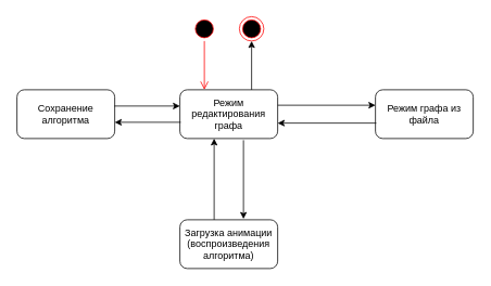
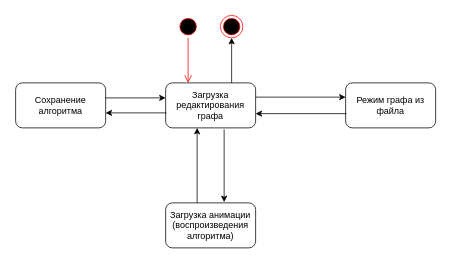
  <mxCell id="0" />
  <mxCell id="1" parent="0" />
- <mxCell id="2" value="Режим редактирования графа" style="rounded=1;whiteSpace=wrap;html=1;" vertex="1" parent="1"><mxGeometry x="220" y="110" width="120" height="60" as="geometry" /></mxCell>
+ <mxCell id="2" value="Загрузка редактирования графа" style="rounded=1;whiteSpace=wrap;html=1;" vertex="1" parent="1"><mxGeometry x="220" y="110" width="120" height="60" as="geometry" /></mxCell>
  <mxCell id="3" value="" style="ellipse;html=1;shape=startState;fillColor=#000000;strokeColor=#ff0000;" vertex="1" parent="1"><mxGeometry x="235" y="20" width="30" height="30" as="geometry" /></mxCell>
  <mxCell id="4" value="" style="edgeStyle=orthogonalEdgeStyle;html=1;verticalAlign=bottom;endArrow=open;endSize=8;strokeColor=#ff0000;entryX=0.25;entryY=0;entryDx=0;entryDy=0;" edge="1" source="3" parent="1" target="2"><mxGeometry relative="1" as="geometry"><mxPoint x="235" y="280" as="targetPoint" /></mxGeometry></mxCell>
  <mxCell id="5" value="Сохранение алгоритма" style="rounded=1;whiteSpace=wrap;html=1;" vertex="1" parent="1"><mxGeometry x="20" y="110" width="120" height="60" as="geometry" /></mxCell>
  <mxCell id="6" value="" style="endArrow=classic;html=1;exitX=0.5;exitY=1;exitDx=0;exitDy=0;" edge="1" parent="1"><mxGeometry width="50" height="50" relative="1" as="geometry"><mxPoint x="139.5" y="130" as="sourcePoint" /><mxPoint x="220" y="130" as="targetPoint" /></mxGeometry></mxCell>
  <mxCell id="7" value="" style="endArrow=classic;html=1;" edge="1" parent="1"><mxGeometry width="50" height="50" relative="1" as="geometry"><mxPoint x="221" y="150" as="sourcePoint" /><mxPoint x="140" y="150" as="targetPoint" /></mxGeometry></mxCell>
  <mxCell id="8" value="Режим графа из файла" style="rounded=1;whiteSpace=wrap;html=1;" vertex="1" parent="1"><mxGeometry x="460" y="110" width="120" height="60" as="geometry" /></mxCell>
  <mxCell id="9" value="" style="endArrow=classic;html=1;entryX=0;entryY=0.5;entryDx=0;entryDy=0;exitX=1;exitY=0.5;exitDx=0;exitDy=0;" edge="1" parent="1"><mxGeometry width="50" height="50" relative="1" as="geometry"><mxPoint x="340" y="129" as="sourcePoint" /><mxPoint x="460" y="129" as="targetPoint" /></mxGeometry></mxCell>
  <mxCell id="10" value="" style="endArrow=classic;html=1;entryX=1;entryY=0.75;entryDx=0;entryDy=0;" edge="1" parent="1"><mxGeometry width="50" height="50" relative="1" as="geometry"><mxPoint x="461" y="151" as="sourcePoint" /><mxPoint x="340" y="151" as="targetPoint" /></mxGeometry></mxCell>
  <mxCell id="11" value="Загрузка анимации&lt;br&gt;(воспроизведения алгоритма)" style="rounded=1;whiteSpace=wrap;html=1;" vertex="1" parent="1"><mxGeometry x="220" y="270" width="120" height="60" as="geometry" /></mxCell>
  <mxCell id="12" value="" style="endArrow=classic;html=1;entryX=0.688;entryY=-0.02;entryDx=0;entryDy=0;exitX=0.695;exitY=1.04;exitDx=0;exitDy=0;exitPerimeter=0;entryPerimeter=0;" edge="1" parent="1"><mxGeometry width="50" height="50" relative="1" as="geometry"><mxPoint x="298" y="172" as="sourcePoint" /><mxPoint x="298" y="269" as="targetPoint" /></mxGeometry></mxCell>
  <mxCell id="13" value="" style="endArrow=classic;html=1;exitX=0.25;exitY=0;exitDx=0;exitDy=0;entryX=0.25;entryY=1;entryDx=0;entryDy=0;" edge="1" parent="1"><mxGeometry width="50" height="50" relative="1" as="geometry"><mxPoint x="262" y="270" as="sourcePoint" /><mxPoint x="262" y="170" as="targetPoint" /></mxGeometry></mxCell>
  <mxCell id="14" value="" style="ellipse;html=1;shape=endState;fillColor=#000000;strokeColor=#ff0000;" vertex="1" parent="1"><mxGeometry x="293" y="20" width="30" height="30" as="geometry" /></mxCell>
  <mxCell id="15" value="" style="endArrow=classic;html=1;" edge="1" parent="1"><mxGeometry width="50" height="50" relative="1" as="geometry"><mxPoint x="308" y="110" as="sourcePoint" /><mxPoint x="308" y="50" as="targetPoint" /></mxGeometry></mxCell>
